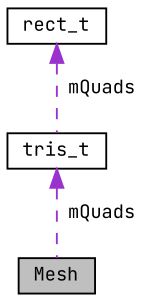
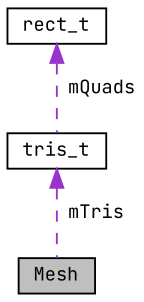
  digraph {
    fontname="JetBrains Mono"
    node [color=black fillcolor=white fontname="JetBrains Mono" fontsize=10 shape=record style=filled]
    edge [color=darkorchid3 dir=back fontname="JetBrains Mono" fontsize=10 labelfontname=Helvetica labelfontsize=10 style=dashed]
    n1 [fillcolor=grey75 fontcolor=black height=0.2 label=Mesh width=0.4]
    n2 [height=0.2 label=rect_t width=0.4]
    n3 [height=0.2 label=tris_t width=0.4]
    n2 -> n3 [label=" mQuads"]
-   n3 -> n1 [label=" mQuads"]
+   n3 -> n1 [label=" mTris"]
  }
